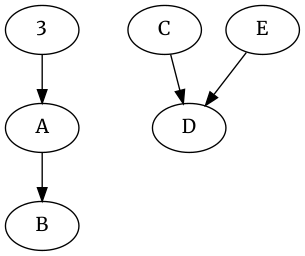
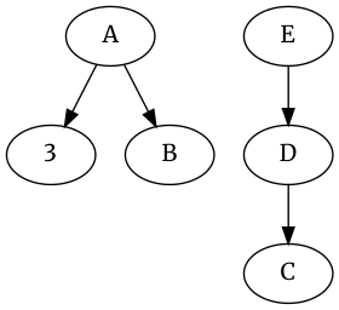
  digraph {
    fontname=Merriweather
    node [fontname=Merriweather inst=xor]
    edge [childnumber=1 fontname=Merriweather]
    n1 [inst=zero label=3 opcode=zero root=true]
    A
    B
    C
    D
    E [inst=ahah opcode=ahah]
-   n1 -> A
+   A -> n1
    A -> B
-   C -> D
+   D -> C
    E -> D [childnumber=2]
  }
